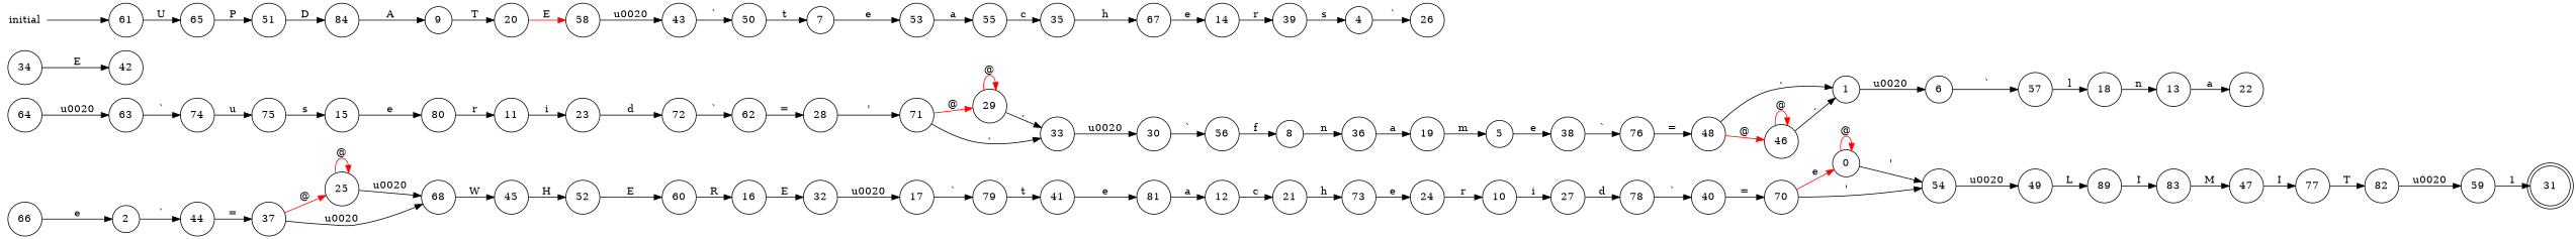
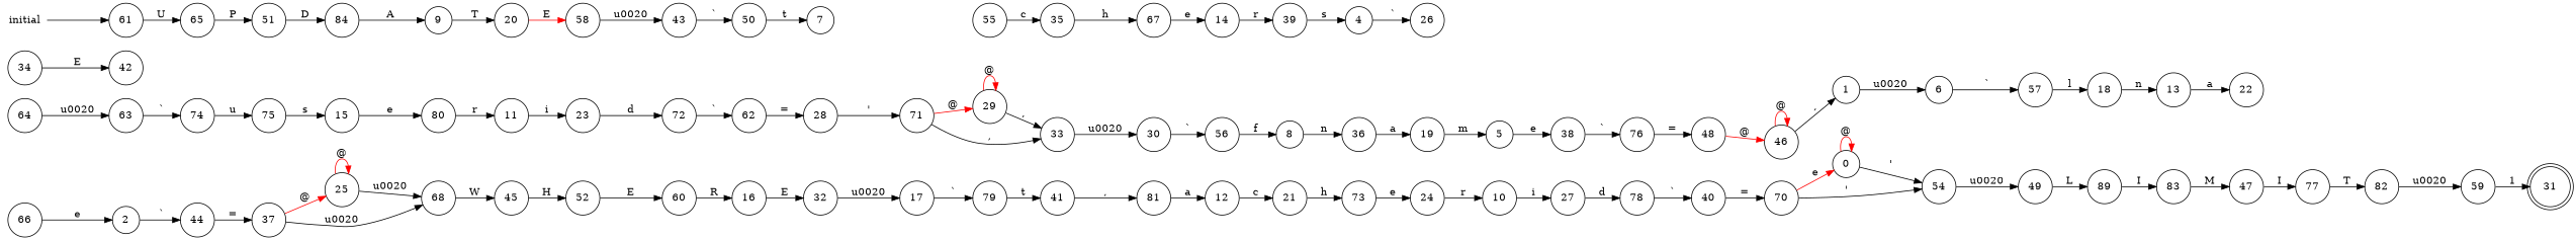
  digraph {
    fontname="DejaVu Serif"
    rankdir=LR
    node [fontname="DejaVu Serif" shape=circle]
    edge [fontname="DejaVu Serif"]
    0
    54
    49
    n4 [label=89]
    1
    6
    57
    18
    2
    44
    37
    25
    68
    34
    42
    4
    26
    5
    38
    76
    48
    13
    7
-   53
    55
    35
    8
    36
    19
    9
    20
    58
    43
    10
    27
    78
    40
    11
    23
    72
    62
    12
    21
    73
    24
    22
    66
    14
    39
    15
    80
    16
    32
    17
    79
    41
    81
    50
    28
    45
    52
    70
    71
    29
    33
    30
    56
    31 [shape=doublecircle]
    64
    63
    67
    46
    74
    60
    47
    77
    82
    59
    83
    51
    84
    61
    65
    initial [shape=plaintext]
    75
    0 -> 0 [color=red label="@"]
    0 -> 54 [label="'"]
    54 -> 49 [label="\u0020"]
    49 -> n4 [label=L]
    n4 -> 83 [label=I]
    1 -> 6 [label="\u0020"]
    6 -> 57 [label="`"]
    57 -> 18 [label=l]
    18 -> 13 [label=n]
    2 -> 44 [label="`"]
    44 -> 37 [label="="]
    37 -> 25 [color=red label="@"]
    37 -> 68 [label="\u0020"]
    25 -> 25 [color=red label="@"]
    25 -> 68 [label="\u0020"]
    68 -> 45 [label=W]
    34 -> 42 [label=E]
    4 -> 26 [label="`"]
    5 -> 38 [label=e]
    38 -> 76 [label="`"]
    76 -> 48 [label="="]
-   48 -> 1 [label=","]
    48 -> 46 [color=red label="@"]
    13 -> 22 [label=a]
-   7 -> 53 [label=e]
-   53 -> 55 [label=a]
    55 -> 35 [label=c]
    35 -> 67 [label=h]
    8 -> 36 [label=n]
    36 -> 19 [label=a]
    19 -> 5 [label=m]
    9 -> 20 [label=T]
    20 -> 58 [color=red label=E]
    58 -> 43 [label="\u0020"]
    43 -> 50 [label="`"]
    10 -> 27 [label=i]
    27 -> 78 [label=d]
    78 -> 40 [label="`"]
    40 -> 70 [label="="]
    11 -> 23 [label=i]
    23 -> 72 [label=d]
    72 -> 62 [label="`"]
    62 -> 28 [label="="]
    12 -> 21 [label=c]
    21 -> 73 [label=h]
    73 -> 24 [label=e]
    24 -> 10 [label=r]
    66 -> 2 [label=e]
    14 -> 39 [label=r]
    39 -> 4 [label=s]
    15 -> 80 [label=e]
    80 -> 11 [label=r]
    16 -> 32 [label=E]
    32 -> 17 [label="\u0020"]
    17 -> 79 [label="`"]
    79 -> 41 [label=t]
-   41 -> 81 [label=e]
+   41 -> 81 [label=","]
    81 -> 12 [label=a]
    50 -> 7 [label=t]
    28 -> 71 [label="'"]
    45 -> 52 [label=H]
    52 -> 60 [label=E]
    70 -> 0 [color=red label=e]
    70 -> 54 [label="'"]
    71 -> 29 [color=red label="@"]
    71 -> 33 [label=","]
    29 -> 29 [color=red label="@"]
    29 -> 33 [label=","]
    33 -> 30 [label="\u0020"]
    30 -> 56 [label="`"]
    56 -> 8 [label=f]
    64 -> 63 [label="\u0020"]
    63 -> 74 [label="`"]
    67 -> 14 [label=e]
    46 -> 1 [label=","]
    46 -> 46 [color=red label="@"]
    74 -> 75 [label=u]
    60 -> 16 [label=R]
    47 -> 77 [label=I]
    77 -> 82 [label=T]
    82 -> 59 [label="\u0020"]
    59 -> 31 [label=1]
    83 -> 47 [label=M]
    51 -> 84 [label=D]
    84 -> 9 [label=A]
    61 -> 65 [label=U]
    65 -> 51 [label=P]
    initial -> 61
    75 -> 15 [label=s]
  }
